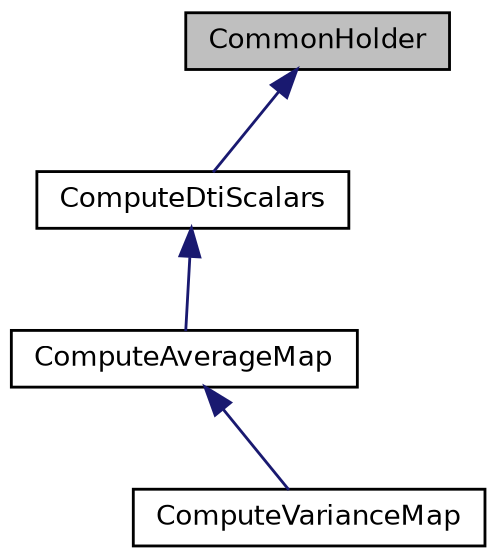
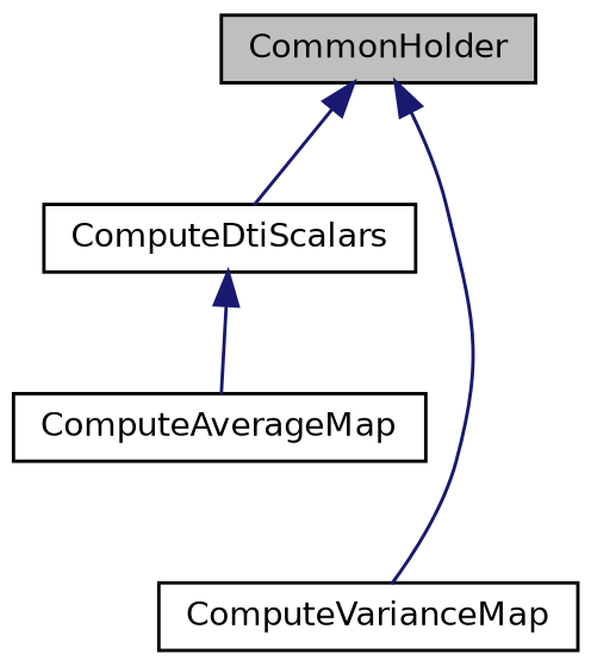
  digraph {
    node [color=black fillcolor=white fontname=Helvetica fontsize=10 shape=record style=filled]
    edge [color=midnightblue dir=back fontname=Helvetica fontsize=10 labelfontname=Helvetica labelfontsize=10 style=solid]
    n1 [fillcolor=grey75 fontcolor=black height=0.2 label=CommonHolder width=0.4]
    n2 [height=0.2 label=ComputeDtiScalars width=0.4]
    n3 [height=0.2 label=ComputeVarianceMap width=0.4]
    n4 [height=0.2 label=ComputeAverageMap width=0.4]
    n1 -> n2
-   n4 -> n3
+   n1 -> n3
    n2 -> n4
  }
